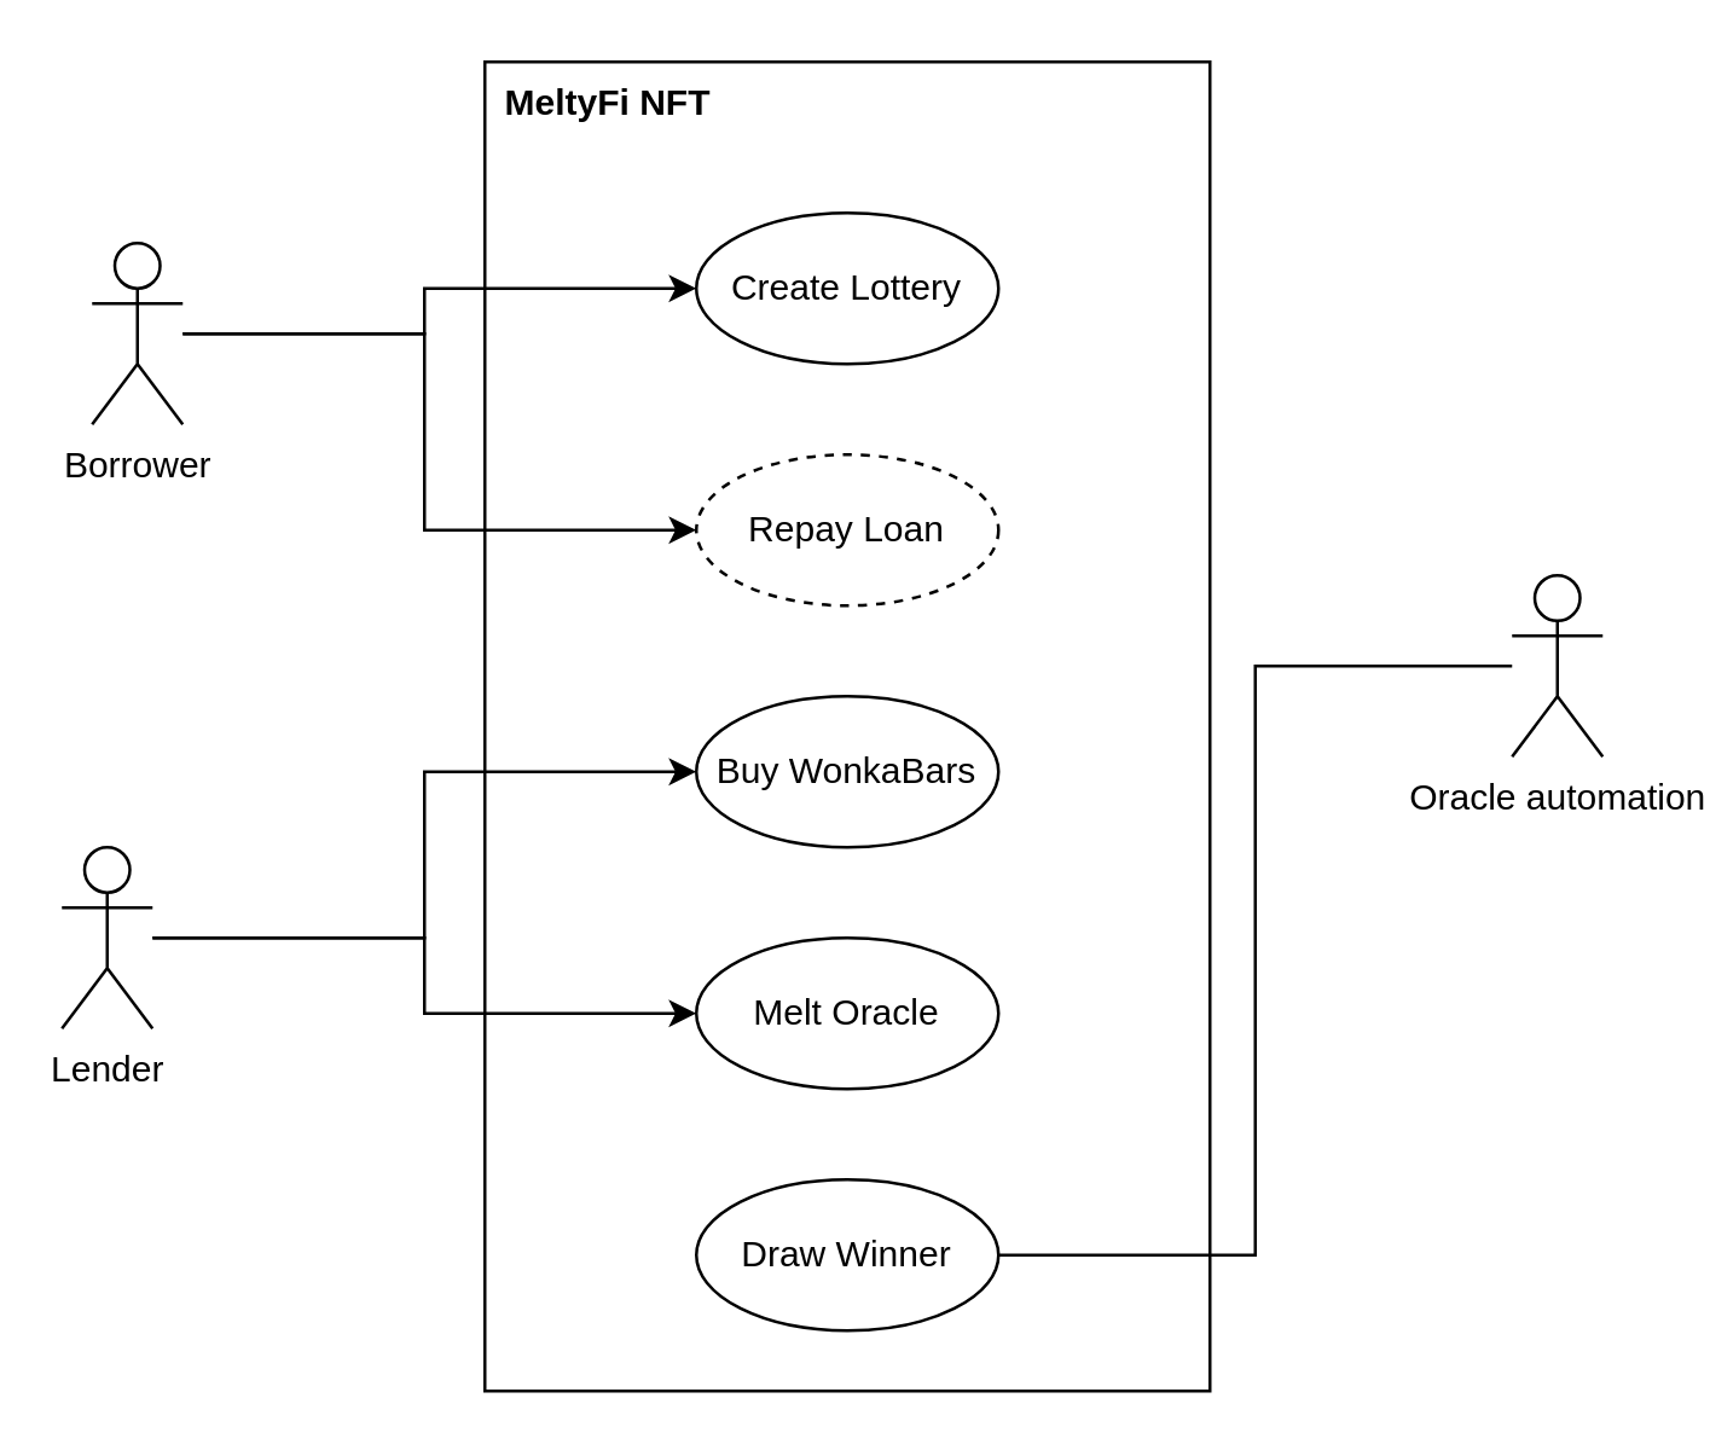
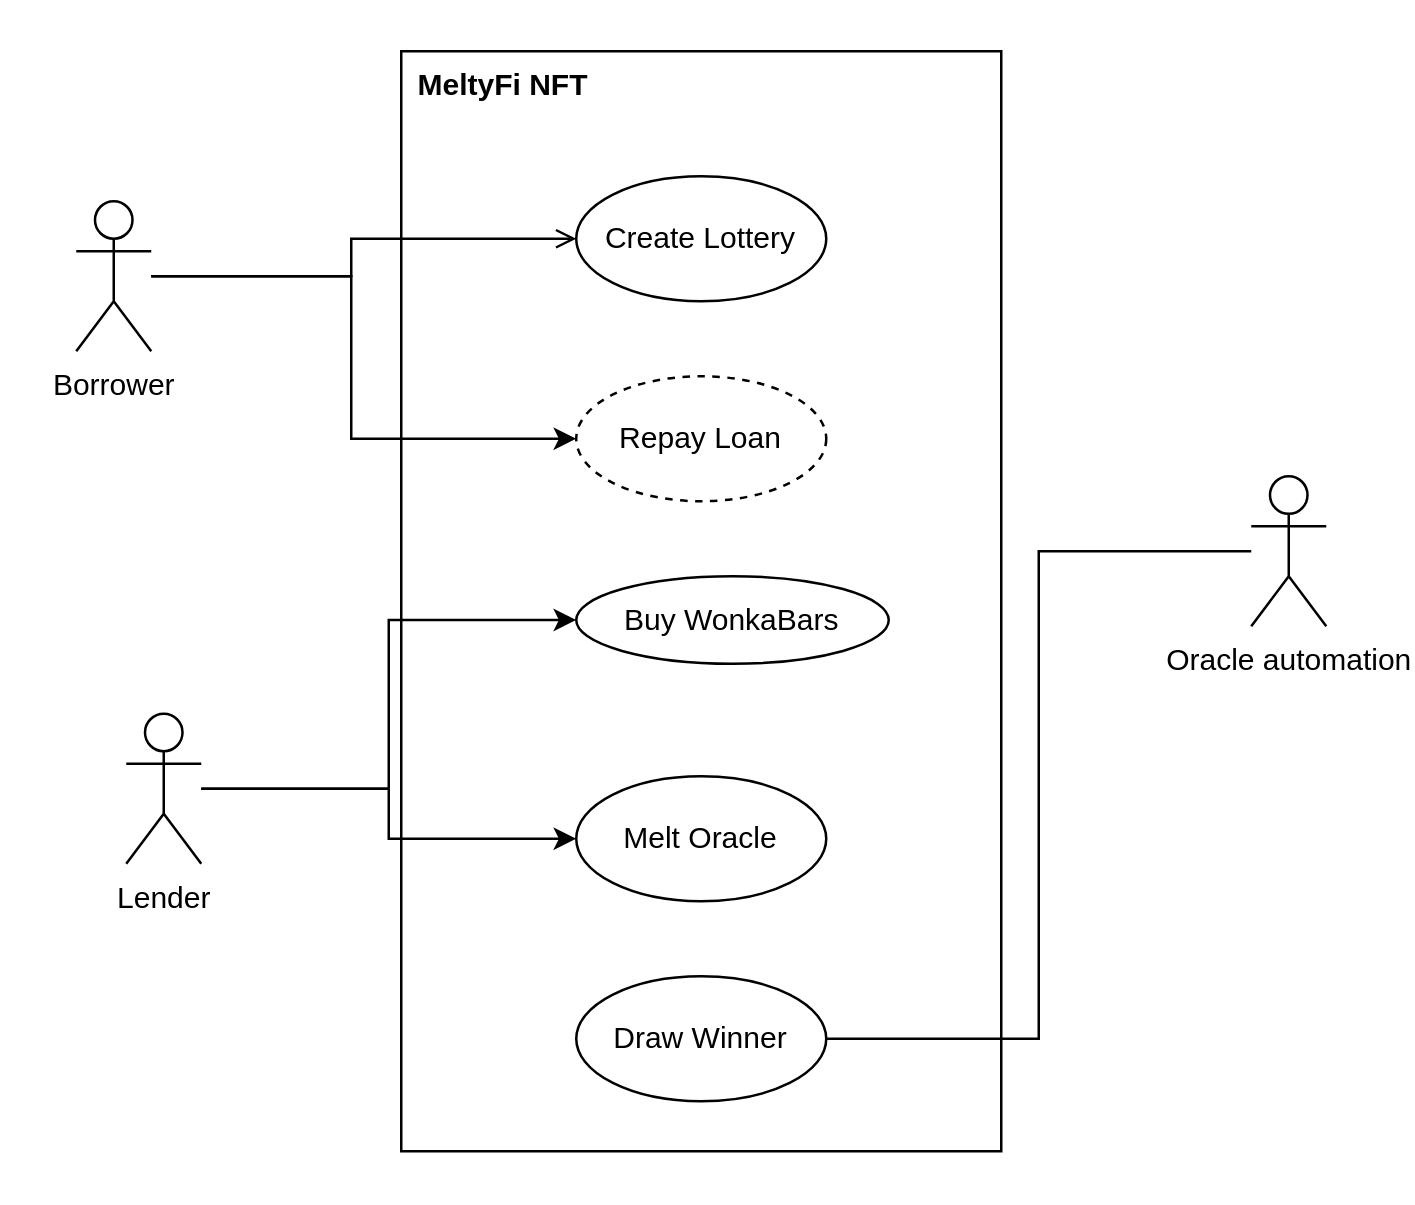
  <mxCell id="0" />
  <mxCell id="1" parent="0" />
  <mxCell id="2" value="" style="rounded=0;whiteSpace=wrap;html=1;" vertex="1" parent="1"><mxGeometry x="160" y="20" width="240" height="440" as="geometry" /></mxCell>
  <mxCell id="3" style="edgeStyle=orthogonalEdgeStyle;rounded=0;orthogonalLoop=1;jettySize=auto;html=1;entryX=1;entryY=0.5;entryDx=0;entryDy=0;endArrow=none;" edge="1" parent="1" source="4" target="16"><mxGeometry relative="1" as="geometry"><mxPoint x="430" y="420" as="targetPoint" /></mxGeometry></mxCell>
  <mxCell id="4" value="Oracle automation" style="shape=umlActor;verticalLabelPosition=bottom;verticalAlign=top;html=1;outlineConnect=0;" vertex="1" parent="1"><mxGeometry x="500" y="190" width="30" height="60" as="geometry" /></mxCell>
- <mxCell id="5" style="edgeStyle=orthogonalEdgeStyle;rounded=0;orthogonalLoop=1;jettySize=auto;html=1;entryX=0;entryY=0.5;entryDx=0;entryDy=0;" edge="1" parent="1" source="7" target="12"><mxGeometry relative="1" as="geometry"><Array as="points"><mxPoint x="140" y="110" /><mxPoint x="140" y="95" /></Array></mxGeometry></mxCell>
+ <mxCell id="5" style="edgeStyle=orthogonalEdgeStyle;rounded=0;orthogonalLoop=1;jettySize=auto;html=1;entryX=0;entryY=0.5;entryDx=0;entryDy=0;endArrow=open;" edge="1" parent="1" source="7" target="12"><mxGeometry relative="1" as="geometry"><Array as="points"><mxPoint x="140" y="110" /><mxPoint x="140" y="95" /></Array></mxGeometry></mxCell>
  <mxCell id="6" style="edgeStyle=orthogonalEdgeStyle;rounded=0;orthogonalLoop=1;jettySize=auto;html=1;entryX=0;entryY=0.5;entryDx=0;entryDy=0;" edge="1" parent="1" source="7" target="13"><mxGeometry relative="1" as="geometry"><Array as="points"><mxPoint x="140" y="110" /><mxPoint x="140" y="175" /></Array></mxGeometry></mxCell>
  <mxCell id="7" value="Borrower" style="shape=umlActor;verticalLabelPosition=bottom;verticalAlign=top;html=1;outlineConnect=0;" vertex="1" parent="1"><mxGeometry x="30" y="80" width="30" height="60" as="geometry" /></mxCell>
  <mxCell id="8" style="edgeStyle=orthogonalEdgeStyle;rounded=0;orthogonalLoop=1;jettySize=auto;html=1;entryX=0;entryY=0.5;entryDx=0;entryDy=0;" edge="1" parent="1" source="10" target="15"><mxGeometry relative="1" as="geometry" /></mxCell>
  <mxCell id="9" style="edgeStyle=orthogonalEdgeStyle;rounded=0;orthogonalLoop=1;jettySize=auto;html=1;entryX=0;entryY=0.5;entryDx=0;entryDy=0;" edge="1" parent="1" source="10" target="14"><mxGeometry relative="1" as="geometry" /></mxCell>
- <mxCell id="10" value="Lender" style="shape=umlActor;verticalLabelPosition=bottom;verticalAlign=top;html=1;outlineConnect=0;" vertex="1" parent="1"><mxGeometry x="20" y="280" width="30" height="60" as="geometry" /></mxCell>
+ <mxCell id="10" value="Lender" style="shape=umlActor;verticalLabelPosition=bottom;verticalAlign=top;html=1;outlineConnect=0;" vertex="1" parent="1"><mxGeometry x="50" y="285" width="30" height="60" as="geometry" /></mxCell>
  <mxCell id="11" value="MeltyFi NFT" style="text;align=center;fontStyle=1;verticalAlign=middle;spacingLeft=3;spacingRight=3;strokeColor=none;rotatable=0;points=[[0,0.5],[1,0.5]];portConstraint=eastwest;" vertex="1" parent="1"><mxGeometry x="161" y="20" width="80" height="26" as="geometry" /></mxCell>
  <mxCell id="12" value="Create Lottery&lt;br&gt;" style="ellipse;whiteSpace=wrap;html=1;" vertex="1" parent="1"><mxGeometry x="230" y="70" width="100" height="50" as="geometry" /></mxCell>
  <mxCell id="13" value="Repay Loan" style="ellipse;whiteSpace=wrap;html=1;dashed=1;" vertex="1" parent="1"><mxGeometry x="230" y="150" width="100" height="50" as="geometry" /></mxCell>
- <mxCell id="14" value="Buy WonkaBars" style="ellipse;whiteSpace=wrap;html=1;" vertex="1" parent="1"><mxGeometry x="230" y="230" width="100" height="50" as="geometry" /></mxCell>
+ <mxCell id="14" value="Buy WonkaBars" style="ellipse;whiteSpace=wrap;html=1;" vertex="1" parent="1"><mxGeometry x="230" y="230" width="125" height="35" as="geometry" /></mxCell>
  <mxCell id="15" value="Melt Oracle" style="ellipse;whiteSpace=wrap;html=1;" vertex="1" parent="1"><mxGeometry x="230" y="310" width="100" height="50" as="geometry" /></mxCell>
  <mxCell id="16" value="Draw Winner" style="ellipse;whiteSpace=wrap;html=1;" vertex="1" parent="1"><mxGeometry x="230" y="390" width="100" height="50" as="geometry" /></mxCell>
